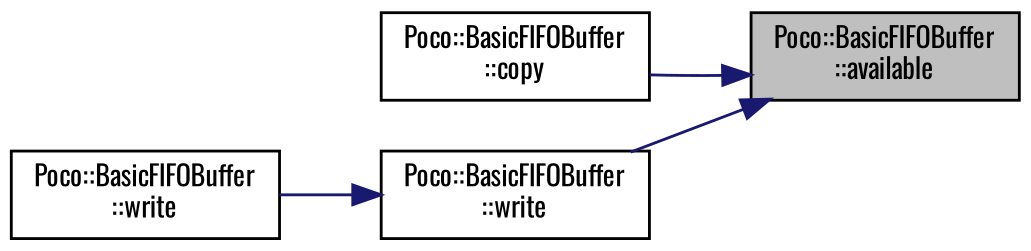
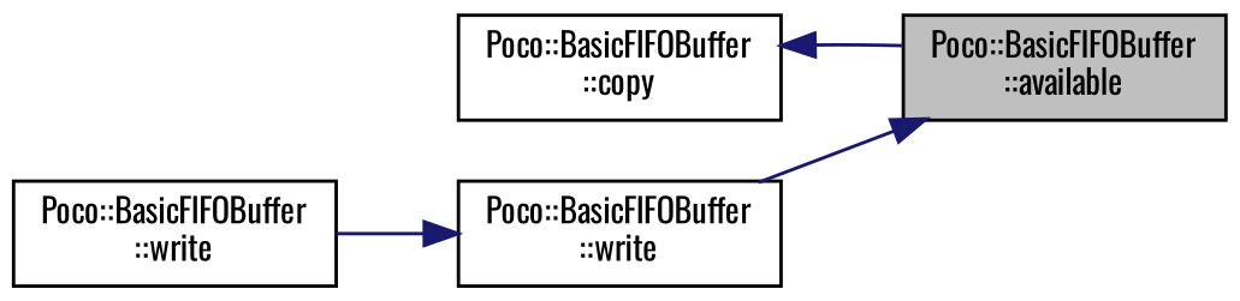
  digraph {
    fontname=Oswald
    rankdir=RL
    node [color=black fillcolor=white fontname=Oswald fontsize=10 shape=record style=filled]
    edge [color=midnightblue dir=back fontname=Oswald fontsize=10 labelfontname=Helvetica labelfontsize=10 style=solid]
    n1 [fillcolor=grey75 fontcolor=black height=0.2 label="Poco::BasicFIFOBuffer\l::available" width=0.4]
    n2 [height=0.2 label="Poco::BasicFIFOBuffer\l::copy" width=0.4]
    n3 [height=0.2 label="Poco::BasicFIFOBuffer\l::write" width=0.4]
    n4 [height=0.2 label="Poco::BasicFIFOBuffer\l::write" width=0.4]
-   n1 -> n2
+   n2 -> n1
    n1 -> n3
    n3 -> n4
  }
